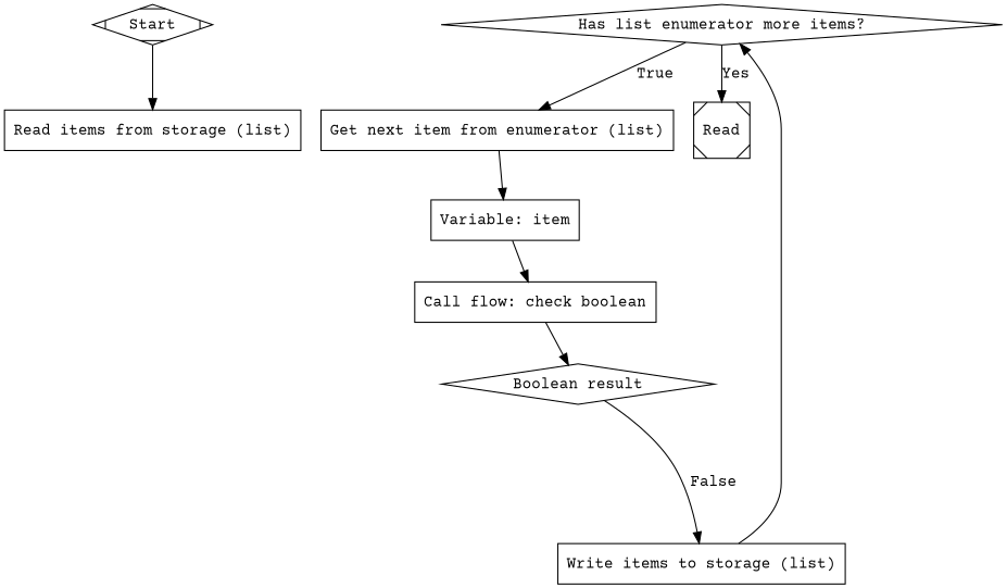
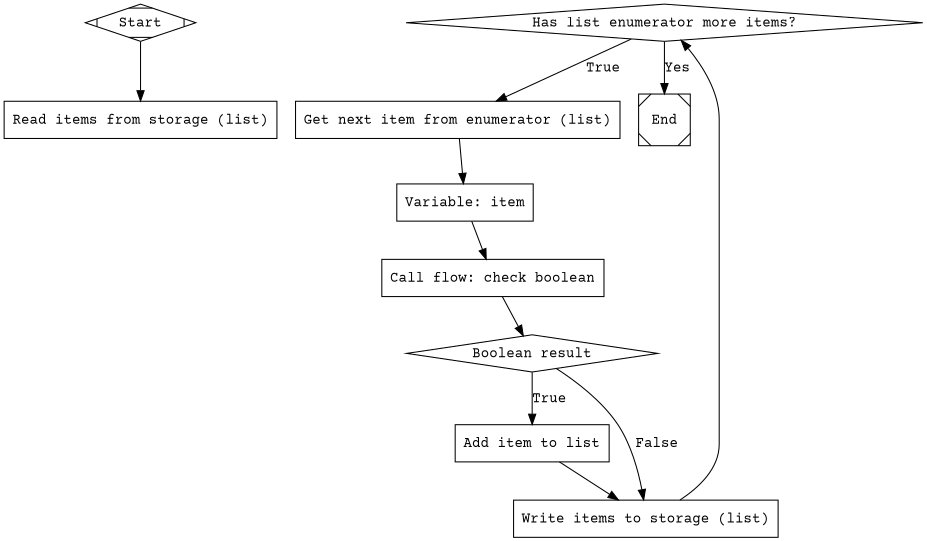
  digraph {
    fontname="Courier Prime"
    node [fontname="Courier Prime" shape=box]
    edge [fontname="Courier Prime"]
    n1 [label=Start shape=Mdiamond]
    n2 [label="Read items from storage (list)"]
    n3 [label="Has list enumerator more items?" shape=diamond]
    n4 [label="Get next item from enumerator (list)"]
-   n5 [label=Read shape=Msquare]
+   n5 [label=End shape=Msquare]
    n6 [label="Variable: item"]
    n7 [label="Call flow: check boolean"]
    n8 [label="Boolean result" shape=diamond]
+   n9 [label="Add item to list"]
    n10 [label="Write items to storage (list)"]
    n1 -> n2
    n3 -> n4 [label=True]
    n3 -> n5 [label=Yes]
    n4 -> n6
    n6 -> n7
    n7 -> n8
+   n8 -> n9 [label=True]
    n8 -> n10 [label=False]
+   n9 -> n10
    n10 -> n3
  }
